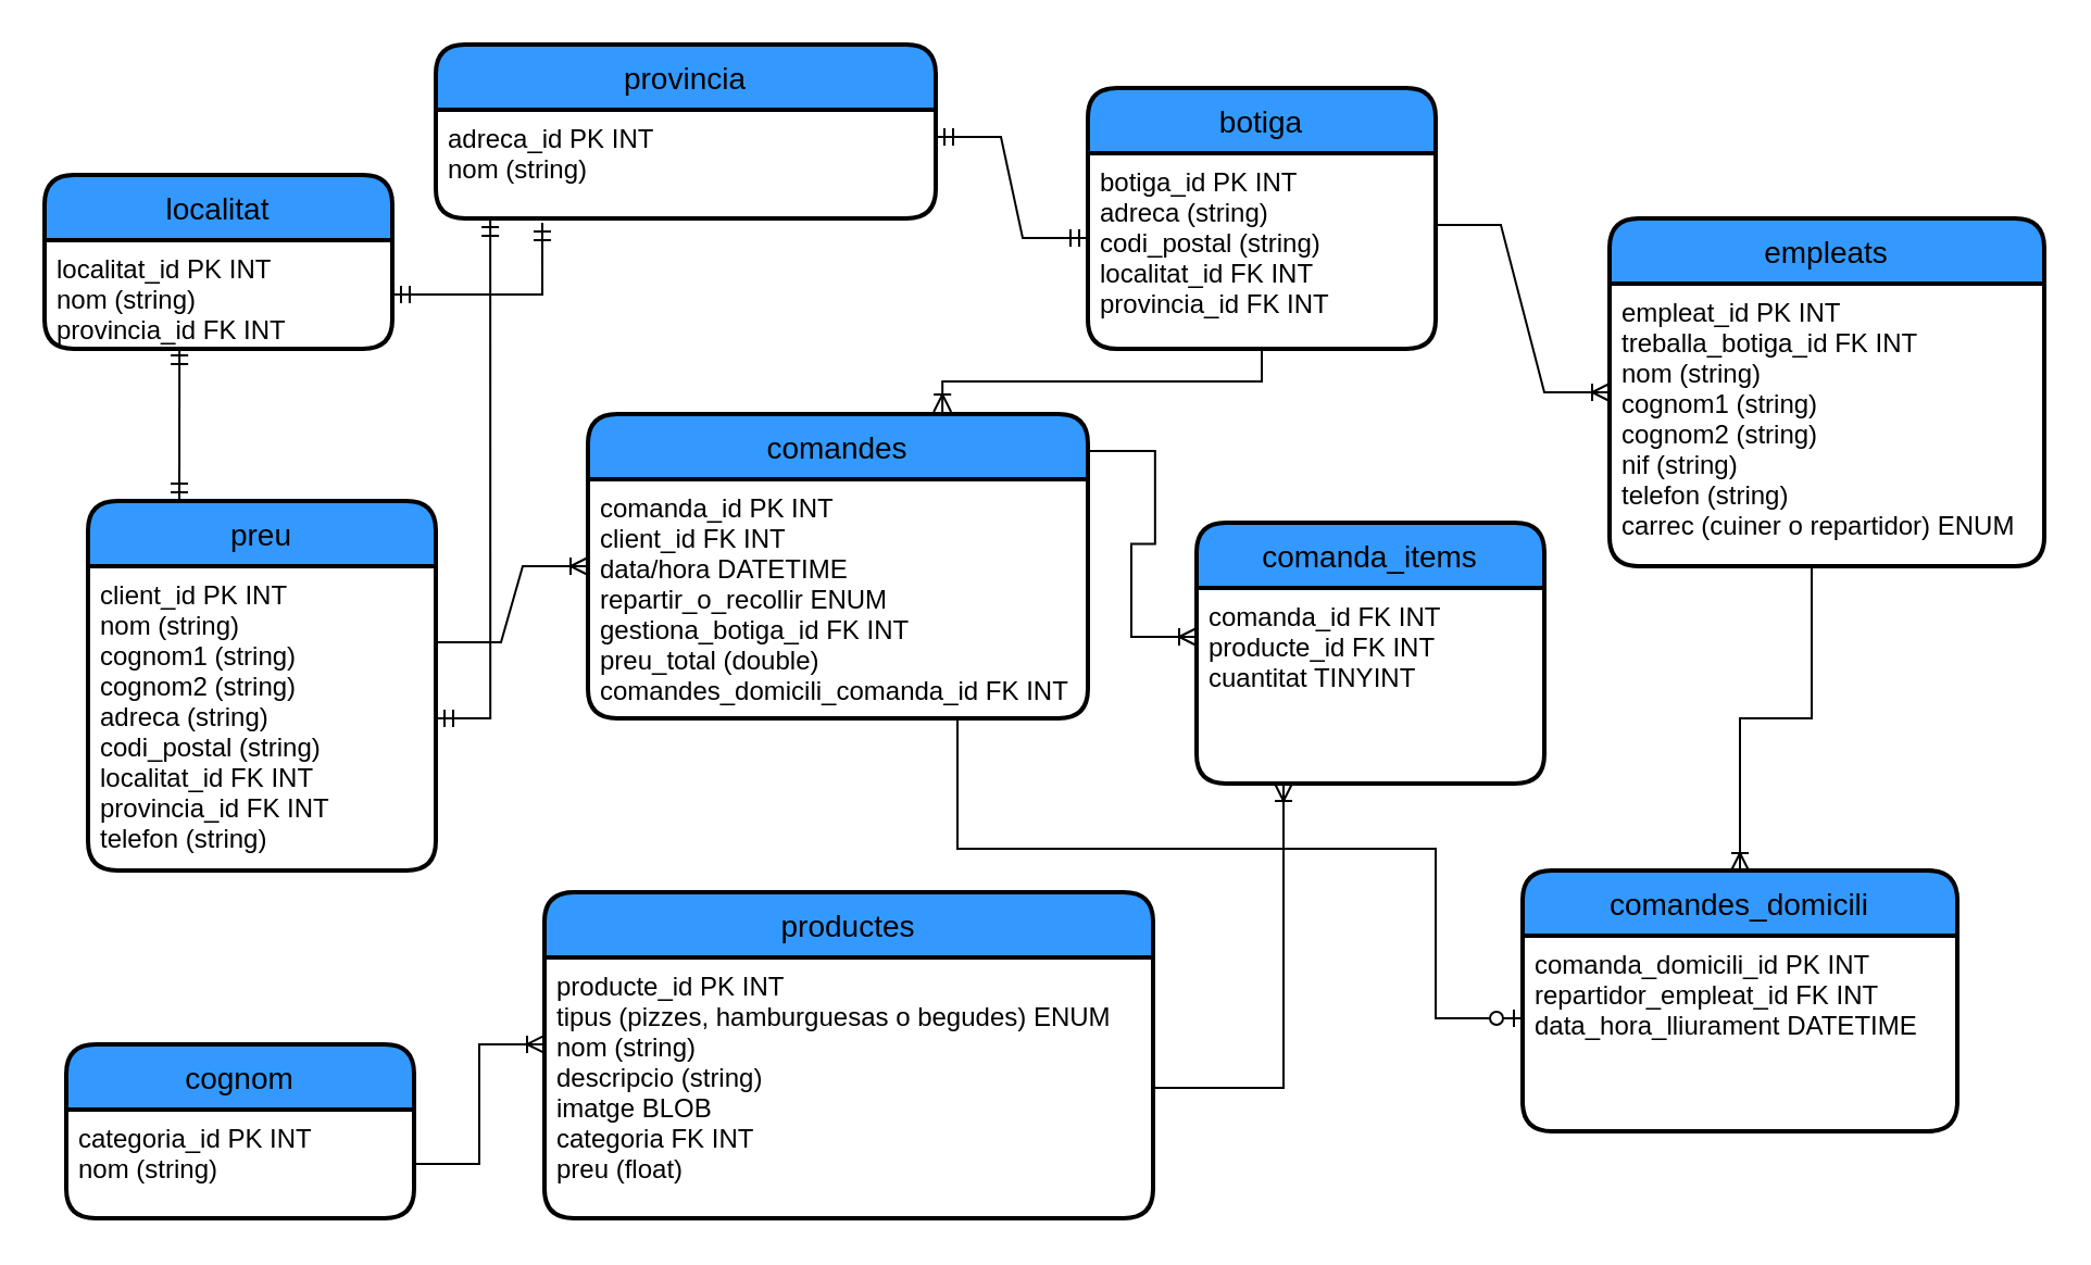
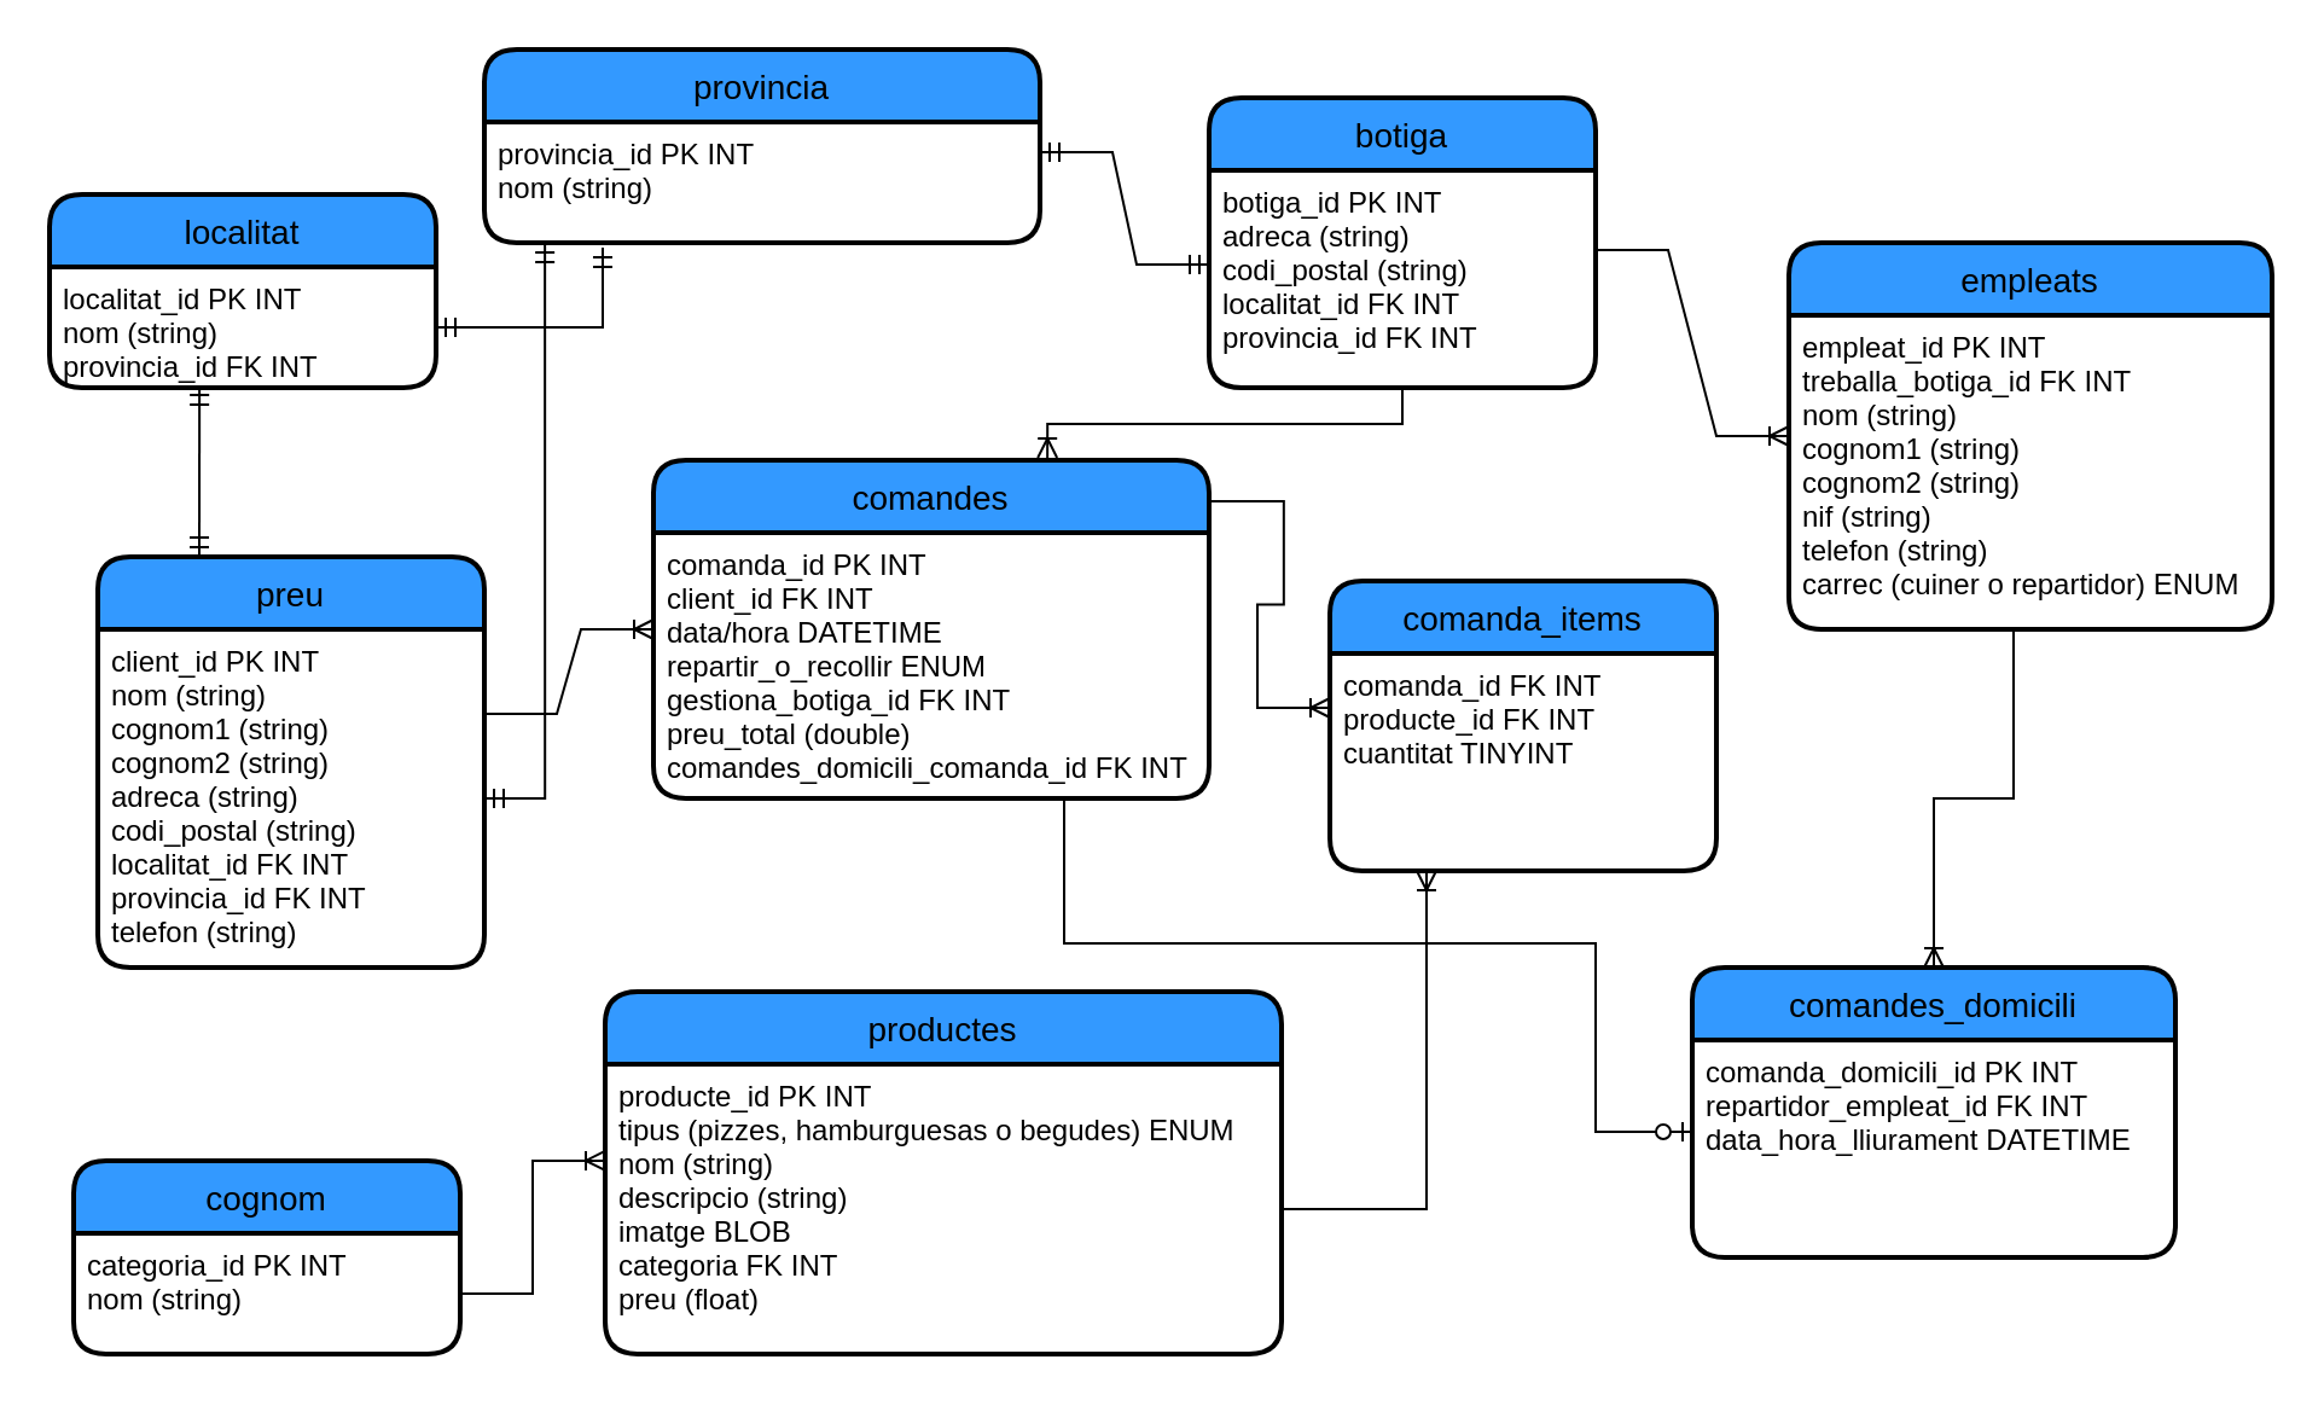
  <mxCell id="0" />
  <mxCell id="1" parent="0" />
  <mxCell id="2" value="preu" style="swimlane;childLayout=stackLayout;horizontal=1;startSize=30;horizontalStack=0;rounded=1;fontSize=14;fontStyle=0;strokeWidth=2;resizeParent=0;resizeLast=1;shadow=0;dashed=0;align=center;fillColor=#3399FF;" parent="1" vertex="1"><mxGeometry x="40" y="230" width="160" height="170" as="geometry" /></mxCell>
  <mxCell id="3" value="client_id PK INT&#10;nom (string)&#10;cognom1 (string)&#10;cognom2 (string)&#10;adreca (string)&#10;codi_postal (string)&#10;localitat_id FK INT&#10;provincia_id FK INT&#10;telefon (string)" style="align=left;strokeColor=none;fillColor=none;spacingLeft=4;fontSize=12;verticalAlign=top;resizable=0;rotatable=0;part=1;" parent="2" vertex="1"><mxGeometry y="30" width="160" height="140" as="geometry" /></mxCell>
  <mxCell id="4" value="localitat" style="swimlane;childLayout=stackLayout;horizontal=1;startSize=30;horizontalStack=0;rounded=1;fontSize=14;fontStyle=0;strokeWidth=2;resizeParent=0;resizeLast=1;shadow=0;dashed=0;align=center;fillColor=#3399FF;" parent="1" vertex="1"><mxGeometry x="20" y="80" width="160" height="80" as="geometry" /></mxCell>
  <mxCell id="5" value="localitat_id PK INT&#10;nom (string)&#10;provincia_id FK INT" style="align=left;strokeColor=none;fillColor=none;spacingLeft=4;fontSize=12;verticalAlign=top;resizable=0;rotatable=0;part=1;" parent="4" vertex="1"><mxGeometry y="30" width="160" height="50" as="geometry" /></mxCell>
  <mxCell id="6" value="productes" style="swimlane;childLayout=stackLayout;horizontal=1;startSize=30;horizontalStack=0;rounded=1;fontSize=14;fontStyle=0;strokeWidth=2;resizeParent=0;resizeLast=1;shadow=0;dashed=0;align=center;fillColor=#3399FF;" parent="1" vertex="1"><mxGeometry x="250" y="410" width="280" height="150" as="geometry" /></mxCell>
  <mxCell id="7" value="producte_id PK INT&#10;tipus (pizzes, hamburguesas o begudes) ENUM&#10;nom (string)&#10;descripcio (string)&#10;imatge BLOB&#10;categoria FK INT&#10;preu (float)" style="align=left;strokeColor=none;fillColor=none;spacingLeft=4;fontSize=12;verticalAlign=top;resizable=0;rotatable=0;part=1;" parent="6" vertex="1"><mxGeometry y="30" width="280" height="120" as="geometry" /></mxCell>
  <mxCell id="8" value="cognom" style="swimlane;childLayout=stackLayout;horizontal=1;startSize=30;horizontalStack=0;rounded=1;fontSize=14;fontStyle=0;strokeWidth=2;resizeParent=0;resizeLast=1;shadow=0;dashed=0;align=center;fillColor=#3399FF;" parent="1" vertex="1"><mxGeometry x="30" y="480" width="160" height="80" as="geometry" /></mxCell>
  <mxCell id="9" value="categoria_id PK INT&#10;nom (string)" style="align=left;strokeColor=none;fillColor=none;spacingLeft=4;fontSize=12;verticalAlign=top;resizable=0;rotatable=0;part=1;" parent="8" vertex="1"><mxGeometry y="30" width="160" height="50" as="geometry" /></mxCell>
  <mxCell id="10" value="botiga" style="swimlane;childLayout=stackLayout;horizontal=1;startSize=30;horizontalStack=0;rounded=1;fontSize=14;fontStyle=0;strokeWidth=2;resizeParent=0;resizeLast=1;shadow=0;dashed=0;align=center;fillColor=#3399FF;" parent="1" vertex="1"><mxGeometry x="500" y="40" width="160" height="120" as="geometry" /></mxCell>
  <mxCell id="11" value="botiga_id PK INT&#10;adreca (string)&#10;codi_postal (string)&#10;localitat_id FK INT&#10;provincia_id FK INT" style="align=left;strokeColor=none;fillColor=none;spacingLeft=4;fontSize=12;verticalAlign=top;resizable=0;rotatable=0;part=1;" parent="10" vertex="1"><mxGeometry y="30" width="160" height="90" as="geometry" /></mxCell>
  <mxCell id="12" value="empleats" style="swimlane;childLayout=stackLayout;horizontal=1;startSize=30;horizontalStack=0;rounded=1;fontSize=14;fontStyle=0;strokeWidth=2;resizeParent=0;resizeLast=1;shadow=0;dashed=0;align=center;fillColor=#3399FF;" parent="1" vertex="1"><mxGeometry x="740" y="100" width="200" height="160" as="geometry" /></mxCell>
  <mxCell id="13" value="empleat_id PK INT&#10;treballa_botiga_id FK INT&#10;nom (string)&#10;cognom1 (string)&#10;cognom2 (string)&#10;nif (string)&#10;telefon (string)&#10;carrec (cuiner o repartidor) ENUM" style="align=left;strokeColor=none;fillColor=none;spacingLeft=4;fontSize=12;verticalAlign=top;resizable=0;rotatable=0;part=1;" parent="12" vertex="1"><mxGeometry y="30" width="200" height="130" as="geometry" /></mxCell>
  <mxCell id="14" value="comanda_items" style="swimlane;childLayout=stackLayout;horizontal=1;startSize=30;horizontalStack=0;rounded=1;fontSize=14;fontStyle=0;strokeWidth=2;resizeParent=0;resizeLast=1;shadow=0;dashed=0;align=center;fillColor=#3399FF;" parent="1" vertex="1"><mxGeometry x="550" y="240" width="160" height="120" as="geometry" /></mxCell>
  <mxCell id="15" value="comanda_id FK INT&#10;producte_id FK INT&#10;cuantitat TINYINT" style="align=left;strokeColor=none;fillColor=none;spacingLeft=4;fontSize=12;verticalAlign=top;resizable=0;rotatable=0;part=1;" parent="14" vertex="1"><mxGeometry y="30" width="160" height="90" as="geometry" /></mxCell>
  <mxCell id="16" value="provincia" style="swimlane;childLayout=stackLayout;horizontal=1;startSize=30;horizontalStack=0;rounded=1;fontSize=14;fontStyle=0;strokeWidth=2;resizeParent=0;resizeLast=1;shadow=0;dashed=0;align=center;fillColor=#3399FF;" parent="1" vertex="1"><mxGeometry x="200" y="20" width="230" height="80" as="geometry" /></mxCell>
- <mxCell id="17" value="adreca_id PK INT&#10;nom (string)" style="align=left;strokeColor=none;fillColor=none;spacingLeft=4;fontSize=12;verticalAlign=top;resizable=0;rotatable=0;part=1;" parent="16" vertex="1"><mxGeometry y="30" width="230" height="50" as="geometry" /></mxCell>
+ <mxCell id="17" value="provincia_id PK INT&#10;nom (string)" style="align=left;strokeColor=none;fillColor=none;spacingLeft=4;fontSize=12;verticalAlign=top;resizable=0;rotatable=0;part=1;" parent="16" vertex="1"><mxGeometry y="30" width="230" height="50" as="geometry" /></mxCell>
  <mxCell id="18" value="comandes" style="swimlane;childLayout=stackLayout;horizontal=1;startSize=30;horizontalStack=0;rounded=1;fontSize=14;fontStyle=0;strokeWidth=2;resizeParent=0;resizeLast=1;shadow=0;dashed=0;align=center;fillColor=#3399FF;" parent="1" vertex="1"><mxGeometry x="270" y="190" width="230" height="140" as="geometry" /></mxCell>
  <mxCell id="19" value="comanda_id PK INT&#10;client_id FK INT&#10;data/hora DATETIME&#10;repartir_o_recollir ENUM&#10;gestiona_botiga_id FK INT&#10;preu_total (double)&#10;comandes_domicili_comanda_id FK INT" style="align=left;strokeColor=none;fillColor=none;spacingLeft=4;fontSize=12;verticalAlign=top;resizable=0;rotatable=0;part=1;" parent="18" vertex="1"><mxGeometry y="30" width="230" height="110" as="geometry" /></mxCell>
  <mxCell id="20" value="comandes_domicili" style="swimlane;childLayout=stackLayout;horizontal=1;startSize=30;horizontalStack=0;rounded=1;fontSize=14;fontStyle=0;strokeWidth=2;resizeParent=0;resizeLast=1;shadow=0;dashed=0;align=center;fillColor=#3399FF;" parent="1" vertex="1"><mxGeometry x="700" y="400" width="200" height="120" as="geometry" /></mxCell>
  <mxCell id="21" value="comanda_domicili_id PK INT&#10;repartidor_empleat_id FK INT&#10;data_hora_lliurament DATETIME" style="align=left;strokeColor=none;fillColor=none;spacingLeft=4;fontSize=12;verticalAlign=top;resizable=0;rotatable=0;part=1;" parent="20" vertex="1"><mxGeometry y="30" width="200" height="90" as="geometry" /></mxCell>
  <mxCell id="22" value="" style="edgeStyle=orthogonalEdgeStyle;fontSize=12;html=1;endArrow=ERoneToMany;rounded=0;exitX=0.465;exitY=1.008;exitDx=0;exitDy=0;exitPerimeter=0;entryX=0.5;entryY=0;entryDx=0;entryDy=0;" edge="1" parent="1" source="13" target="20"><mxGeometry width="100" height="100" relative="1" as="geometry"><mxPoint x="770" y="340" as="sourcePoint" /><mxPoint x="860" y="350" as="targetPoint" /></mxGeometry></mxCell>
  <mxCell id="23" value="" style="edgeStyle=entityRelationEdgeStyle;fontSize=12;html=1;endArrow=ERoneToMany;rounded=0;exitX=1;exitY=0.367;exitDx=0;exitDy=0;exitPerimeter=0;entryX=0;entryY=0.5;entryDx=0;entryDy=0;" edge="1" parent="1" source="11" target="12"><mxGeometry width="100" height="100" relative="1" as="geometry"><mxPoint x="890" y="365" as="sourcePoint" /><mxPoint x="990" y="265" as="targetPoint" /></mxGeometry></mxCell>
  <mxCell id="24" value="" style="edgeStyle=entityRelationEdgeStyle;fontSize=12;html=1;endArrow=ERmandOne;startArrow=ERmandOne;rounded=0;exitX=1;exitY=0.25;exitDx=0;exitDy=0;entryX=0;entryY=0.433;entryDx=0;entryDy=0;entryPerimeter=0;" edge="1" parent="1" source="17" target="11"><mxGeometry width="100" height="100" relative="1" as="geometry"><mxPoint x="450" y="250" as="sourcePoint" /><mxPoint x="550" y="150" as="targetPoint" /></mxGeometry></mxCell>
  <mxCell id="25" value="" style="edgeStyle=orthogonalEdgeStyle;fontSize=12;html=1;endArrow=ERmandOne;startArrow=ERmandOne;rounded=0;entryX=0.213;entryY=1.04;entryDx=0;entryDy=0;entryPerimeter=0;exitX=1;exitY=0.5;exitDx=0;exitDy=0;" edge="1" parent="1" source="5" target="17"><mxGeometry width="100" height="100" relative="1" as="geometry"><mxPoint x="170" y="230" as="sourcePoint" /><mxPoint x="270" y="130" as="targetPoint" /></mxGeometry></mxCell>
  <mxCell id="26" value="" style="fontSize=12;html=1;endArrow=ERmandOne;startArrow=ERmandOne;rounded=0;entryX=0.388;entryY=0.98;entryDx=0;entryDy=0;entryPerimeter=0;" edge="1" parent="1" target="5"><mxGeometry width="100" height="100" relative="1" as="geometry"><mxPoint x="82" y="230" as="sourcePoint" /><mxPoint x="180" y="150" as="targetPoint" /></mxGeometry></mxCell>
  <mxCell id="27" value="" style="edgeStyle=orthogonalEdgeStyle;fontSize=12;html=1;endArrow=ERmandOne;startArrow=ERmandOne;rounded=0;entryX=0.109;entryY=1;entryDx=0;entryDy=0;entryPerimeter=0;" edge="1" parent="1" source="3" target="17"><mxGeometry width="100" height="100" relative="1" as="geometry"><mxPoint x="140" y="200" as="sourcePoint" /><mxPoint x="180" y="150" as="targetPoint" /><Array as="points"><mxPoint x="225" y="330" /></Array></mxGeometry></mxCell>
  <mxCell id="28" value="" style="edgeStyle=entityRelationEdgeStyle;fontSize=12;html=1;endArrow=ERoneToMany;rounded=0;entryX=0;entryY=0.5;entryDx=0;entryDy=0;exitX=1;exitY=0.25;exitDx=0;exitDy=0;" edge="1" parent="1" source="3" target="18"><mxGeometry width="100" height="100" relative="1" as="geometry"><mxPoint x="80" y="250" as="sourcePoint" /><mxPoint x="180" y="150" as="targetPoint" /></mxGeometry></mxCell>
  <mxCell id="29" value="" style="edgeStyle=entityRelationEdgeStyle;fontSize=12;html=1;endArrow=ERoneToMany;rounded=0;exitX=1;exitY=0.5;exitDx=0;exitDy=0;entryX=0;entryY=0.333;entryDx=0;entryDy=0;entryPerimeter=0;" edge="1" parent="1" source="9" target="7"><mxGeometry width="100" height="100" relative="1" as="geometry"><mxPoint x="150" y="560" as="sourcePoint" /><mxPoint x="250" y="460" as="targetPoint" /></mxGeometry></mxCell>
  <mxCell id="30" value="" style="edgeStyle=orthogonalEdgeStyle;fontSize=12;html=1;endArrow=ERoneToMany;rounded=0;exitX=1;exitY=0.5;exitDx=0;exitDy=0;entryX=0.25;entryY=1;entryDx=0;entryDy=0;" edge="1" parent="1" source="7" target="15"><mxGeometry width="100" height="100" relative="1" as="geometry"><mxPoint x="540" y="520" as="sourcePoint" /><mxPoint x="630" y="400" as="targetPoint" /></mxGeometry></mxCell>
  <mxCell id="31" value="" style="edgeStyle=orthogonalEdgeStyle;fontSize=12;html=1;endArrow=ERzeroToOne;endFill=1;rounded=0;exitX=0.75;exitY=1;exitDx=0;exitDy=0;" edge="1" parent="1" source="19"><mxGeometry width="100" height="100" relative="1" as="geometry"><mxPoint x="440" y="360" as="sourcePoint" /><mxPoint x="700" y="468" as="targetPoint" /><Array as="points"><mxPoint x="440" y="330" /><mxPoint x="440" y="390" /><mxPoint x="660" y="390" /><mxPoint x="660" y="468" /><mxPoint x="700" y="468" /></Array></mxGeometry></mxCell>
  <mxCell id="32" value="" style="edgeStyle=entityRelationEdgeStyle;fontSize=12;html=1;endArrow=ERoneToMany;rounded=0;exitX=1.004;exitY=0.121;exitDx=0;exitDy=0;exitPerimeter=0;entryX=0;entryY=0.25;entryDx=0;entryDy=0;" edge="1" parent="1" source="18" target="15"><mxGeometry width="100" height="100" relative="1" as="geometry"><mxPoint x="580" y="250" as="sourcePoint" /><mxPoint x="680" y="150" as="targetPoint" /></mxGeometry></mxCell>
  <mxCell id="33" value="" style="edgeStyle=orthogonalEdgeStyle;fontSize=12;html=1;endArrow=ERoneToMany;rounded=0;entryX=0.709;entryY=-0.007;entryDx=0;entryDy=0;exitX=0.5;exitY=1;exitDx=0;exitDy=0;entryPerimeter=0;" edge="1" parent="1" source="11" target="18"><mxGeometry width="100" height="100" relative="1" as="geometry"><mxPoint x="710" y="40" as="sourcePoint" /><mxPoint x="680" y="150" as="targetPoint" /></mxGeometry></mxCell>
